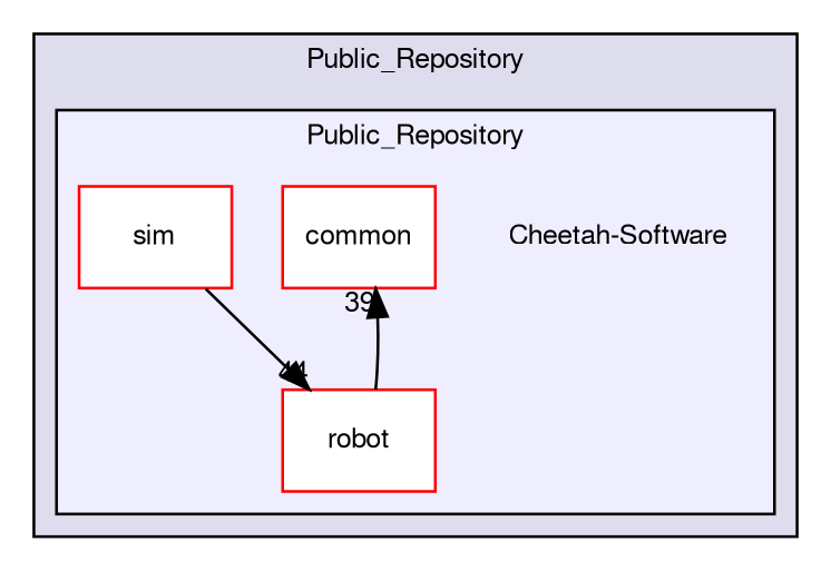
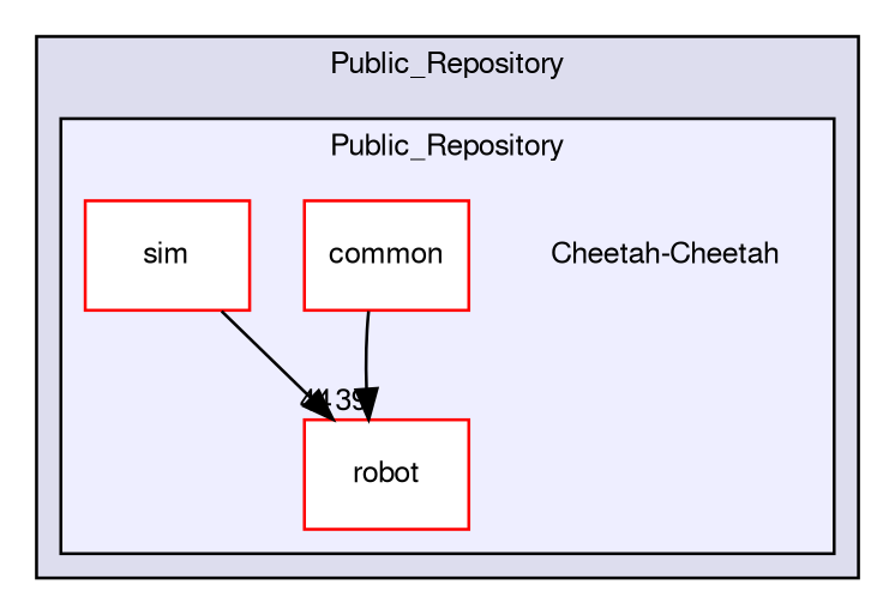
  digraph {
    compound=true
    node [fontname=FreeSans fontsize=10 shape=box color=red fillcolor=white style=filled]
    edge [labeldistance=1.5 labelfontname=FreeSans labelfontsize=10]
-   n1 [label="Cheetah-Software" shape=plaintext color="" fillcolor="" style=""]
+   n1 [label="Cheetah-Cheetah" shape=plaintext color="" fillcolor="" style=""]
    n2 [label=common]
    n3 [label=robot]
    n4 [label=sim]
    subgraph cluster_1 {
      bgcolor="#ddddee"
      fontname=FreeSans
      fontsize=10
      label=Public_Repository
      pencolor=black
      subgraph cluster_2 {
        bgcolor="#eeeeff"
        fontname=FreeSans
        fontsize=10
        label=Public_Repository
        pencolor=black
        n1
        n2
        n3
        n4
      }
    }
-   n3 -> n2 [headlabel=39]
+   n2 -> n3 [headlabel=39]
    n4 -> n3 [headlabel=44]
  }
